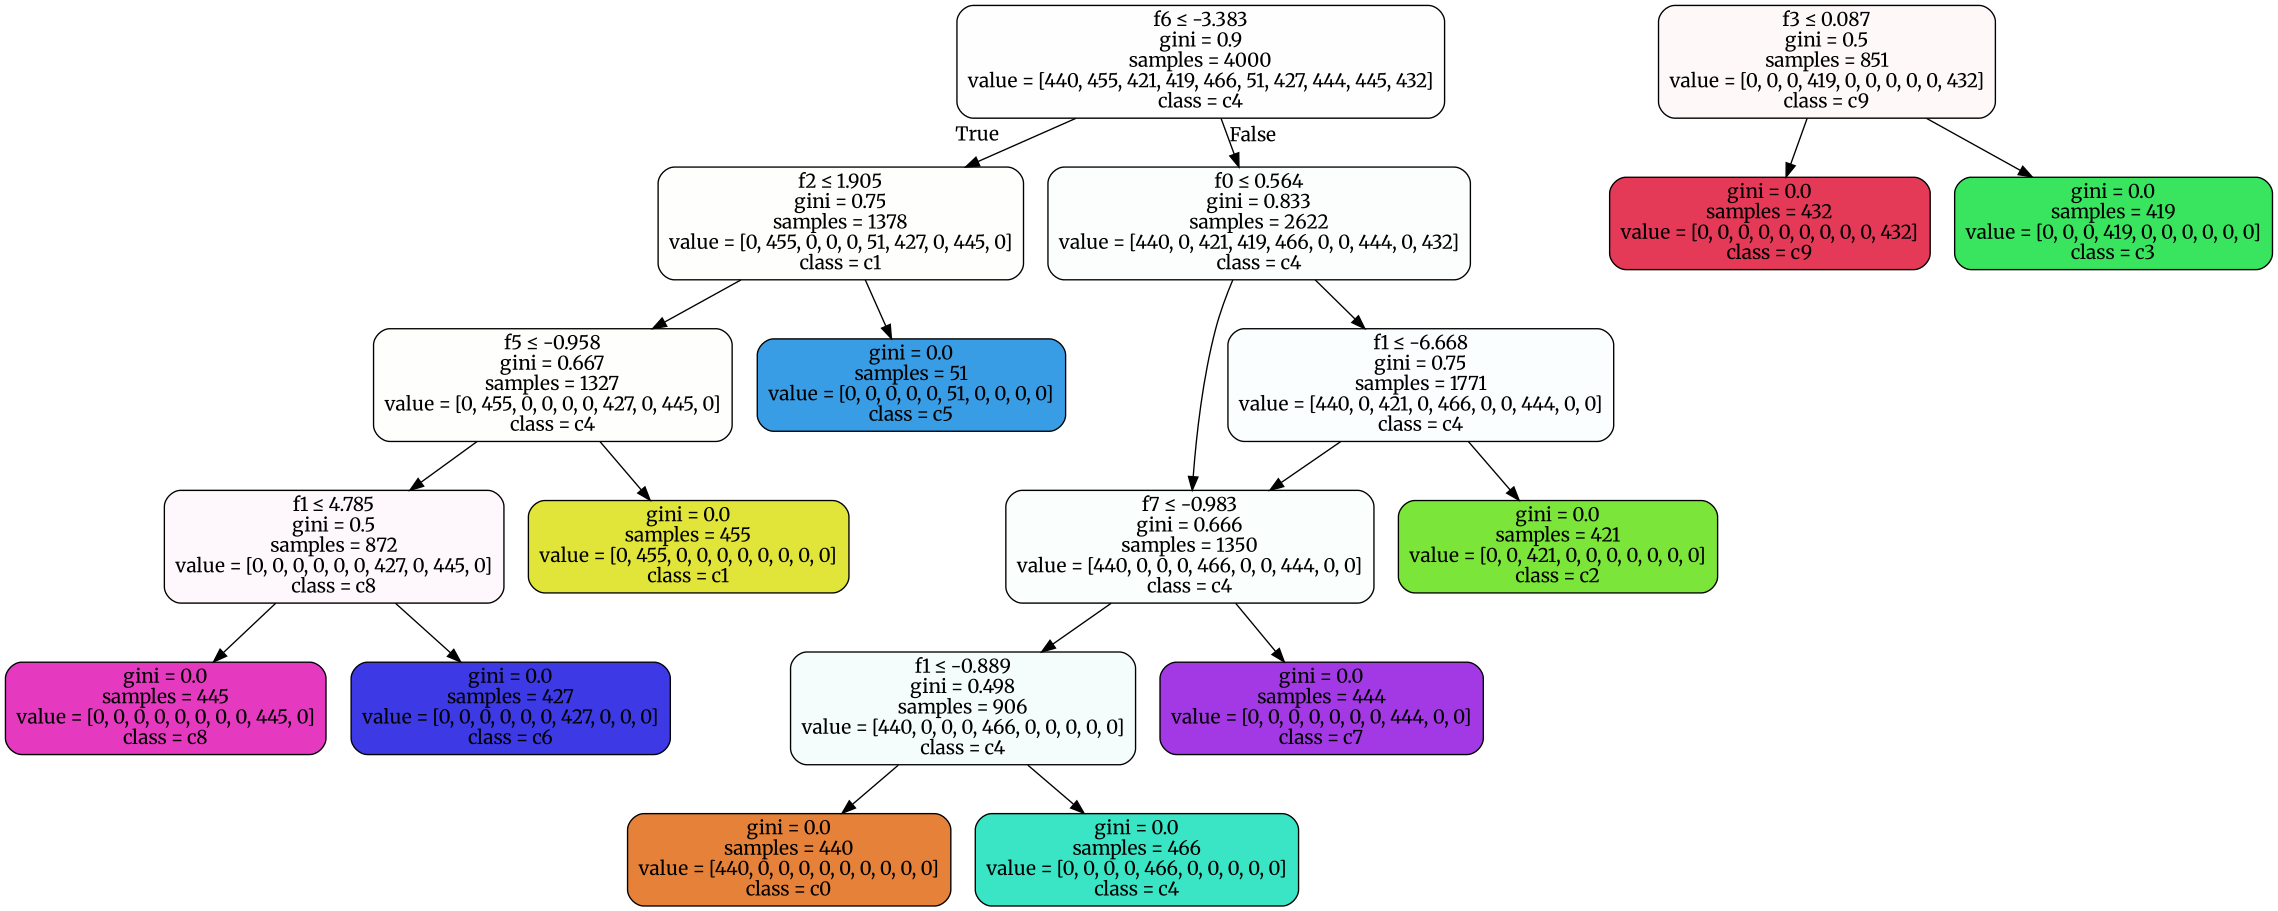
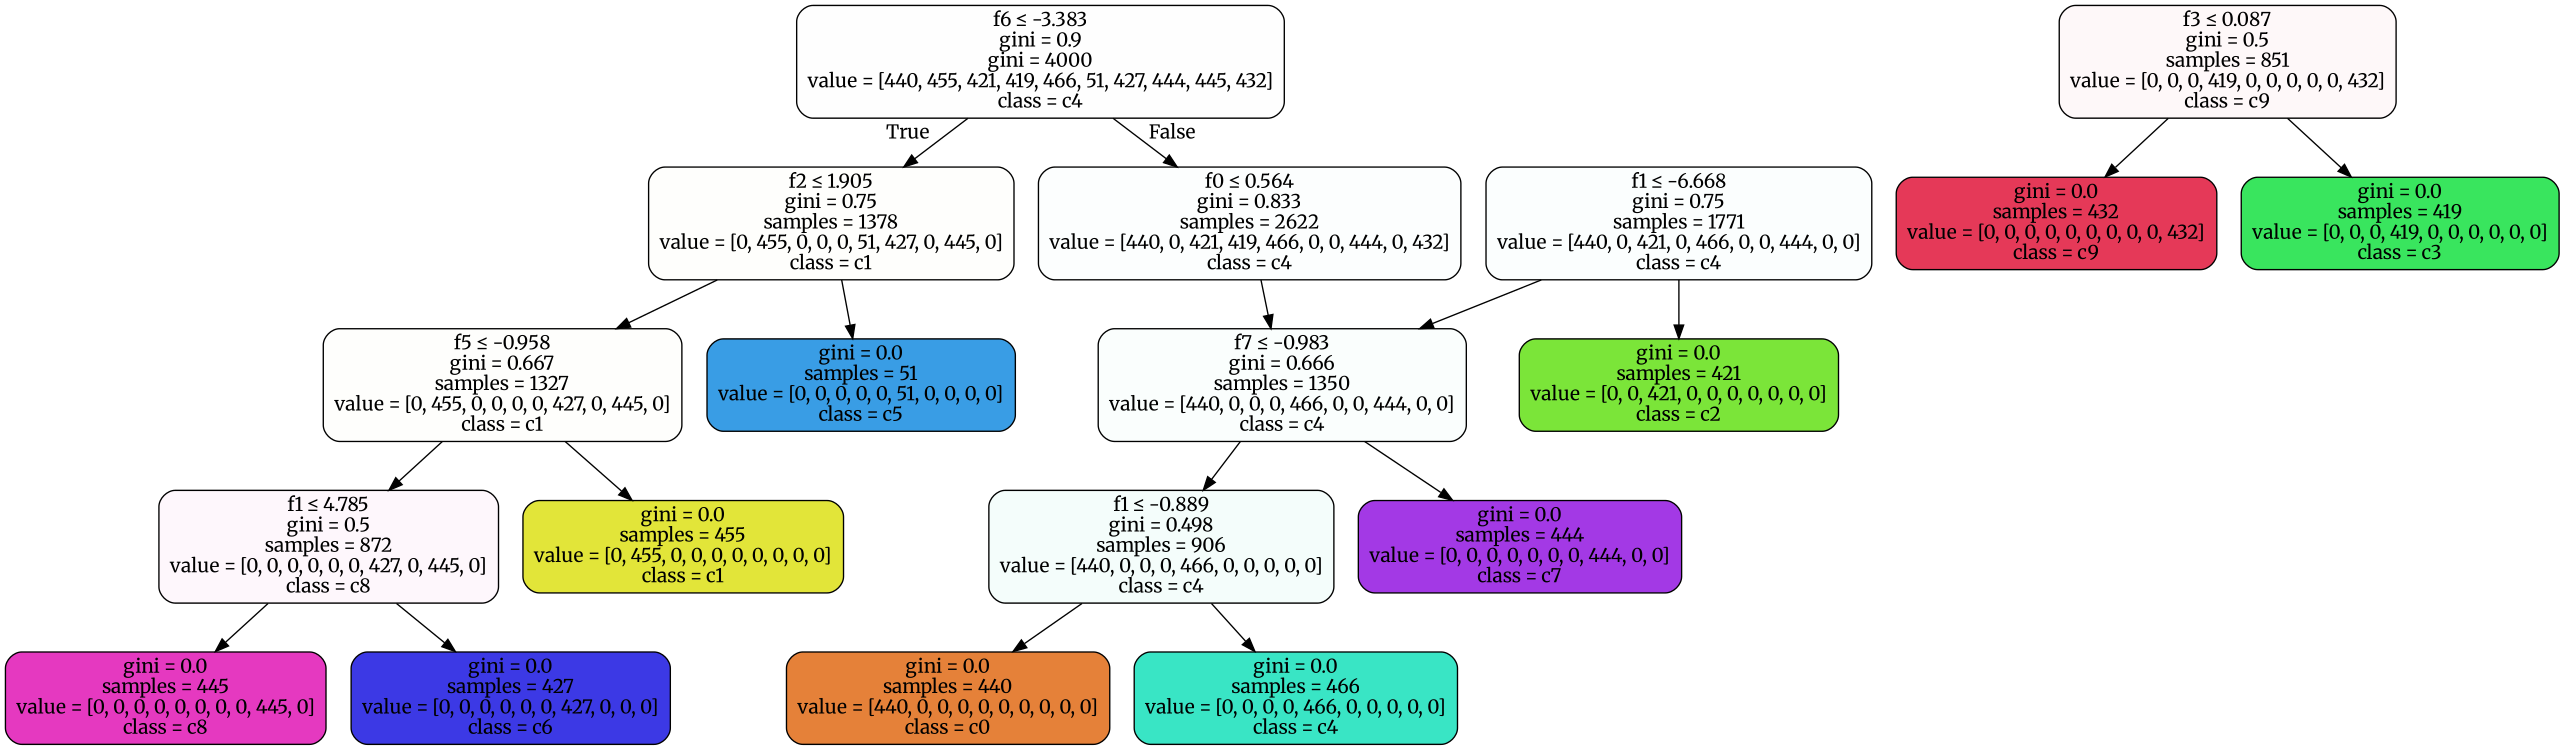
  digraph {
    fontname=Merriweather
    node [color=black fillcolor="#e2e53903" fontname=Merriweather shape=box style="filled, rounded"]
    edge [fontname=Merriweather]
-   n1 [fillcolor="#39e5c501" label=<f6 &le; -3.383<br/>gini = 0.9<br/>samples = 4000<br/>value = [440, 455, 421, 419, 466, 51, 427, 444, 445, 432]<br/>class = c4>]
+   n1 [fillcolor="#39e5c501" label=<f6 &le; -3.383<br/>gini = 0.9<br/>gini = 4000<br/>value = [440, 455, 421, 419, 466, 51, 427, 444, 445, 432]<br/>class = c4>]
    n2 [label=<f2 &le; 1.905<br/>gini = 0.75<br/>samples = 1378<br/>value = [0, 455, 0, 0, 0, 51, 427, 0, 445, 0]<br/>class = c1>]
    n3 [fillcolor="#39e5c503" label=<f0 &le; 0.564<br/>gini = 0.833<br/>samples = 2622<br/>value = [440, 0, 421, 419, 466, 0, 0, 444, 0, 432]<br/>class = c4>]
-   n4 [label=<f5 &le; -0.958<br/>gini = 0.667<br/>samples = 1327<br/>value = [0, 455, 0, 0, 0, 0, 427, 0, 445, 0]<br/>class = c4>]
+   n4 [label=<f5 &le; -0.958<br/>gini = 0.667<br/>samples = 1327<br/>value = [0, 455, 0, 0, 0, 0, 427, 0, 445, 0]<br/>class = c1>]
    n5 [fillcolor="#399de5ff" label=<gini = 0.0<br/>samples = 51<br/>value = [0, 0, 0, 0, 0, 51, 0, 0, 0, 0]<br/>class = c5>]
    n6 [fillcolor="#39e5c504" label=<f1 &le; -6.668<br/>gini = 0.75<br/>samples = 1771<br/>value = [440, 0, 421, 0, 466, 0, 0, 444, 0, 0]<br/>class = c4>]
    n7 [fillcolor="#39e5c506" label=<f7 &le; -0.983<br/>gini = 0.666<br/>samples = 1350<br/>value = [440, 0, 0, 0, 466, 0, 0, 444, 0, 0]<br/>class = c4>]
    n8 [fillcolor="#e539c00a" label=<f1 &le; 4.785<br/>gini = 0.5<br/>samples = 872<br/>value = [0, 0, 0, 0, 0, 0, 427, 0, 445, 0]<br/>class = c8>]
    n9 [fillcolor="#e2e539ff" label=<gini = 0.0<br/>samples = 455<br/>value = [0, 455, 0, 0, 0, 0, 0, 0, 0, 0]<br/>class = c1>]
    n10 [fillcolor="#e539c0ff" label=<gini = 0.0<br/>samples = 445<br/>value = [0, 0, 0, 0, 0, 0, 0, 0, 445, 0]<br/>class = c8>]
    n11 [fillcolor="#3c39e5ff" label=<gini = 0.0<br/>samples = 427<br/>value = [0, 0, 0, 0, 0, 0, 427, 0, 0, 0]<br/>class = c6>]
    n12 [fillcolor="#7be539ff" label=<gini = 0.0<br/>samples = 421<br/>value = [0, 0, 421, 0, 0, 0, 0, 0, 0, 0]<br/>class = c2>]
    n13 [fillcolor="#e5395808" label=<f3 &le; 0.087<br/>gini = 0.5<br/>samples = 851<br/>value = [0, 0, 0, 419, 0, 0, 0, 0, 0, 432]<br/>class = c9>]
    n14 [fillcolor="#e53958ff" label=<gini = 0.0<br/>samples = 432<br/>value = [0, 0, 0, 0, 0, 0, 0, 0, 0, 432]<br/>class = c9>]
    n15 [fillcolor="#39e55eff" label=<gini = 0.0<br/>samples = 419<br/>value = [0, 0, 0, 419, 0, 0, 0, 0, 0, 0]<br/>class = c3>]
    n16 [fillcolor="#39e5c50e" label=<f1 &le; -0.889<br/>gini = 0.498<br/>samples = 906<br/>value = [440, 0, 0, 0, 466, 0, 0, 0, 0, 0]<br/>class = c4>]
    n17 [fillcolor="#a339e5ff" label=<gini = 0.0<br/>samples = 444<br/>value = [0, 0, 0, 0, 0, 0, 0, 444, 0, 0]<br/>class = c7>]
    n18 [fillcolor="#e58139ff" label=<gini = 0.0<br/>samples = 440<br/>value = [440, 0, 0, 0, 0, 0, 0, 0, 0, 0]<br/>class = c0>]
    n19 [fillcolor="#39e5c5ff" label=<gini = 0.0<br/>samples = 466<br/>value = [0, 0, 0, 0, 466, 0, 0, 0, 0, 0]<br/>class = c4>]
    n1 -> n2 [headlabel=True labelangle=45 labeldistance=2.5]
    n1 -> n3 [headlabel=False labelangle=-45 labeldistance=2.5]
    n2 -> n4
    n2 -> n5
-   n3 -> n6
    n3 -> n7
    n4 -> n8
    n4 -> n9
    n6 -> n7
    n6 -> n12
    n7 -> n16
    n7 -> n17
    n8 -> n10
    n8 -> n11
    n13 -> n14
    n13 -> n15
    n16 -> n18
    n16 -> n19
  }
